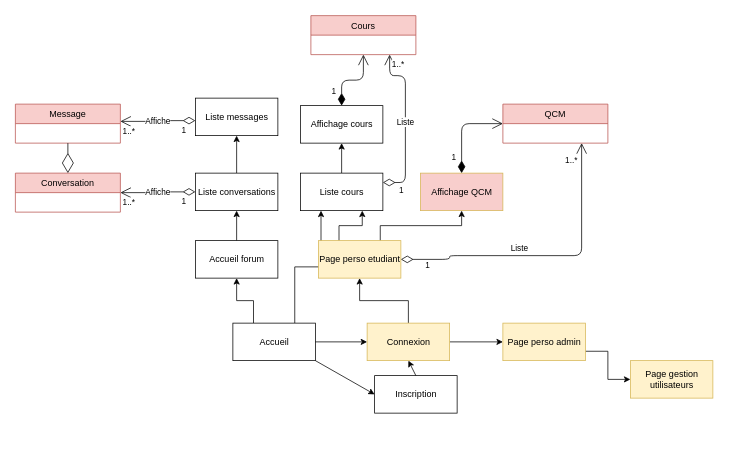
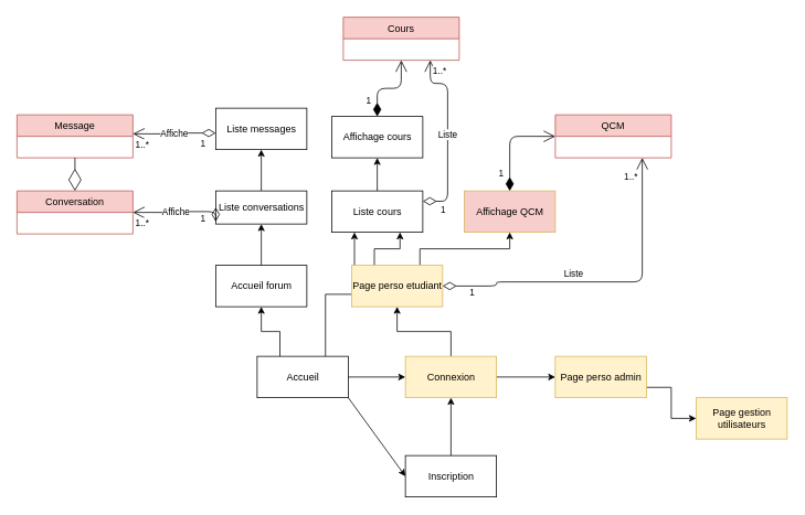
  <mxCell id="0" />
  <mxCell id="1" parent="0" />
  <mxCell id="2" style="edgeStyle=orthogonalEdgeStyle;rounded=0;orthogonalLoop=1;jettySize=auto;html=1;exitX=0.75;exitY=0;exitDx=0;exitDy=0;entryX=0.25;entryY=1;entryDx=0;entryDy=0;" edge="1" parent="1" source="4" target="13"><mxGeometry relative="1" as="geometry" /></mxCell>
  <mxCell id="3" style="edgeStyle=orthogonalEdgeStyle;rounded=0;orthogonalLoop=1;jettySize=auto;html=1;exitX=0.25;exitY=0;exitDx=0;exitDy=0;entryX=0.5;entryY=1;entryDx=0;entryDy=0;" edge="1" parent="1" source="4" target="11"><mxGeometry relative="1" as="geometry" /></mxCell>
  <mxCell id="4" value="Accueil&lt;br&gt;" style="html=1;" parent="1" vertex="1"><mxGeometry x="310" y="430" width="110" height="50" as="geometry" /></mxCell>
  <mxCell id="5" style="edgeStyle=orthogonalEdgeStyle;rounded=0;orthogonalLoop=1;jettySize=auto;html=1;exitX=0.75;exitY=0;exitDx=0;exitDy=0;entryX=0.5;entryY=1;entryDx=0;entryDy=0;" edge="1" parent="1" source="7" target="15"><mxGeometry relative="1" as="geometry" /></mxCell>
  <mxCell id="6" style="edgeStyle=orthogonalEdgeStyle;rounded=0;orthogonalLoop=1;jettySize=auto;html=1;exitX=0.25;exitY=0;exitDx=0;exitDy=0;entryX=0.75;entryY=1;entryDx=0;entryDy=0;" edge="1" parent="1" source="7" target="13"><mxGeometry relative="1" as="geometry" /></mxCell>
  <mxCell id="7" value="Page perso etudiant" style="html=1;fillColor=#fff2cc;strokeColor=#d6b656;" parent="1" vertex="1"><mxGeometry x="424" y="320" width="110" height="50" as="geometry" /></mxCell>
  <mxCell id="8" style="edgeStyle=orthogonalEdgeStyle;rounded=0;orthogonalLoop=1;jettySize=auto;html=1;exitX=1;exitY=0.75;exitDx=0;exitDy=0;entryX=0;entryY=0.5;entryDx=0;entryDy=0;" edge="1" parent="1" source="9" target="19"><mxGeometry relative="1" as="geometry" /></mxCell>
  <mxCell id="9" value="Page perso admin" style="html=1;fillColor=#fff2cc;strokeColor=#d6b656;" parent="1" vertex="1"><mxGeometry x="670" y="430" width="110" height="50" as="geometry" /></mxCell>
  <mxCell id="10" style="edgeStyle=orthogonalEdgeStyle;rounded=0;orthogonalLoop=1;jettySize=auto;html=1;exitX=0.5;exitY=0;exitDx=0;exitDy=0;entryX=0.5;entryY=1;entryDx=0;entryDy=0;" edge="1" parent="1" source="11" target="17"><mxGeometry relative="1" as="geometry" /></mxCell>
  <mxCell id="11" value="Accueil forum" style="html=1;" parent="1" vertex="1"><mxGeometry x="260" y="320" width="110" height="50" as="geometry" /></mxCell>
  <mxCell id="12" style="edgeStyle=orthogonalEdgeStyle;rounded=0;orthogonalLoop=1;jettySize=auto;html=1;exitX=0.5;exitY=0;exitDx=0;exitDy=0;entryX=0.5;entryY=1;entryDx=0;entryDy=0;" edge="1" parent="1" source="13" target="14"><mxGeometry relative="1" as="geometry" /></mxCell>
  <mxCell id="13" value="Liste cours" style="html=1;" parent="1" vertex="1"><mxGeometry x="400" y="230" width="110" height="50" as="geometry" /></mxCell>
  <mxCell id="14" value="Affichage cours" style="html=1;" parent="1" vertex="1"><mxGeometry x="400" y="140" width="110" height="50" as="geometry" /></mxCell>
  <mxCell id="15" value="Affichage QCM" style="html=1;fillColor=#f8cecc;strokeColor=#d6b656;" parent="1" vertex="1"><mxGeometry x="560" y="230" width="110" height="50" as="geometry" /></mxCell>
  <mxCell id="16" style="edgeStyle=orthogonalEdgeStyle;rounded=0;orthogonalLoop=1;jettySize=auto;html=1;exitX=0.5;exitY=0;exitDx=0;exitDy=0;entryX=0.5;entryY=1;entryDx=0;entryDy=0;" edge="1" parent="1" source="17" target="18"><mxGeometry relative="1" as="geometry" /></mxCell>
- <mxCell id="17" value="Liste conversations" style="html=1;" parent="1" vertex="1"><mxGeometry x="260" y="230" width="110" height="50" as="geometry" /></mxCell>
+ <mxCell id="17" value="Liste conversations" style="html=1;" parent="1" vertex="1"><mxGeometry x="260" y="230" width="110" height="40" as="geometry" /></mxCell>
  <mxCell id="18" value="Liste messages" style="html=1;" parent="1" vertex="1"><mxGeometry x="260" y="130" width="110" height="50" as="geometry" /></mxCell>
  <mxCell id="19" value="Page gestion &lt;br&gt;utilisateurs" style="html=1;fillColor=#fff2cc;strokeColor=#d6b656;" parent="1" vertex="1"><mxGeometry x="840" y="480" width="110" height="50" as="geometry" /></mxCell>
- <mxCell id="20" value="Inscription" style="html=1;" vertex="1" parent="1"><mxGeometry x="499" y="500" width="110" height="50" as="geometry" /></mxCell>
+ <mxCell id="20" value="Inscription" style="html=1;" vertex="1" parent="1"><mxGeometry x="489" y="550" width="110" height="50" as="geometry" /></mxCell>
  <mxCell id="21" value="" style="endArrow=classic;html=1;exitX=1;exitY=0.5;exitDx=0;exitDy=0;entryX=0;entryY=0.5;entryDx=0;entryDy=0;" edge="1" parent="1" source="4" target="26"><mxGeometry width="50" height="50" relative="1" as="geometry"><mxPoint x="400" y="380" as="sourcePoint" /><mxPoint x="484" y="455" as="targetPoint" /></mxGeometry></mxCell>
  <mxCell id="22" value="" style="endArrow=classic;html=1;exitX=1;exitY=1;exitDx=0;exitDy=0;entryX=0;entryY=0.5;entryDx=0;entryDy=0;" edge="1" parent="1" source="4" target="20"><mxGeometry width="50" height="50" relative="1" as="geometry"><mxPoint x="430" y="465" as="sourcePoint" /><mxPoint x="494" y="465" as="targetPoint" /></mxGeometry></mxCell>
  <mxCell id="23" value="" style="endArrow=classic;html=1;exitX=0.5;exitY=0;exitDx=0;exitDy=0;entryX=0.5;entryY=1;entryDx=0;entryDy=0;" edge="1" parent="1" source="20" target="26"><mxGeometry width="50" height="50" relative="1" as="geometry"><mxPoint x="430" y="490" as="sourcePoint" /><mxPoint x="544" y="495" as="targetPoint" /></mxGeometry></mxCell>
  <mxCell id="24" style="edgeStyle=orthogonalEdgeStyle;rounded=0;orthogonalLoop=1;jettySize=auto;html=1;exitX=0.5;exitY=0;exitDx=0;exitDy=0;entryX=0.5;entryY=1;entryDx=0;entryDy=0;" edge="1" parent="1" source="26" target="7"><mxGeometry relative="1" as="geometry" /></mxCell>
  <mxCell id="25" style="edgeStyle=orthogonalEdgeStyle;rounded=0;orthogonalLoop=1;jettySize=auto;html=1;exitX=1;exitY=0.5;exitDx=0;exitDy=0;entryX=0;entryY=0.5;entryDx=0;entryDy=0;" edge="1" parent="1" source="26" target="9"><mxGeometry relative="1" as="geometry" /></mxCell>
  <mxCell id="26" value="Connexion" style="html=1;fillColor=#fff2cc;strokeColor=#d6b656;" vertex="1" parent="1"><mxGeometry x="489" y="430" width="110" height="50" as="geometry" /></mxCell>
  <mxCell id="27" value="Message" style="swimlane;fontStyle=0;childLayout=stackLayout;horizontal=1;startSize=26;fillColor=#f8cecc;horizontalStack=0;resizeParent=1;resizeParentMax=0;resizeLast=0;collapsible=1;marginBottom=0;strokeColor=#b85450;" vertex="1" parent="1"><mxGeometry x="20" y="138" width="140" height="52" as="geometry" /></mxCell>
  <mxCell id="28" value="Conversation" style="swimlane;fontStyle=0;childLayout=stackLayout;horizontal=1;startSize=26;fillColor=#f8cecc;horizontalStack=0;resizeParent=1;resizeParentMax=0;resizeLast=0;collapsible=1;marginBottom=0;strokeColor=#b85450;" vertex="1" parent="1"><mxGeometry x="20" y="230" width="140" height="52" as="geometry" /></mxCell>
  <mxCell id="29" value="Cours" style="swimlane;fontStyle=0;childLayout=stackLayout;horizontal=1;startSize=26;fillColor=#f8cecc;horizontalStack=0;resizeParent=1;resizeParentMax=0;resizeLast=0;collapsible=1;marginBottom=0;strokeColor=#b85450;" vertex="1" parent="1"><mxGeometry x="414" y="20" width="140" height="52" as="geometry" /></mxCell>
  <mxCell id="30" value="QCM" style="swimlane;fontStyle=0;childLayout=stackLayout;horizontal=1;startSize=26;fillColor=#f8cecc;horizontalStack=0;resizeParent=1;resizeParentMax=0;resizeLast=0;collapsible=1;marginBottom=0;strokeColor=#b85450;" vertex="1" parent="1"><mxGeometry x="670" y="138" width="140" height="52" as="geometry" /></mxCell>
  <mxCell id="31" value="Affiche" style="endArrow=open;html=1;endSize=12;startArrow=diamondThin;startSize=14;startFill=0;edgeStyle=orthogonalEdgeStyle;exitX=0;exitY=0.5;exitDx=0;exitDy=0;entryX=1;entryY=0.5;entryDx=0;entryDy=0;" edge="1" parent="1" source="17" target="28"><mxGeometry relative="1" as="geometry"><mxPoint x="110" y="410" as="sourcePoint" /><mxPoint x="270" y="410" as="targetPoint" /><Array as="points"><mxPoint x="210" y="255" /></Array></mxGeometry></mxCell>
  <mxCell id="32" value="1" style="edgeLabel;resizable=0;html=1;align=left;verticalAlign=top;" connectable="0" vertex="1" parent="31"><mxGeometry x="-1" relative="1" as="geometry"><mxPoint x="-20" as="offset" /></mxGeometry></mxCell>
  <mxCell id="33" value="1..*" style="edgeLabel;resizable=0;html=1;align=right;verticalAlign=top;" connectable="0" vertex="1" parent="31"><mxGeometry x="1" relative="1" as="geometry"><mxPoint x="19.83" as="offset" /></mxGeometry></mxCell>
  <mxCell id="34" value="Affiche" style="endArrow=open;html=1;endSize=12;startArrow=diamondThin;startSize=14;startFill=0;edgeStyle=orthogonalEdgeStyle;exitX=0;exitY=0.5;exitDx=0;exitDy=0;entryX=1;entryY=0.5;entryDx=0;entryDy=0;" edge="1" parent="1"><mxGeometry relative="1" as="geometry"><mxPoint x="260" y="160" as="sourcePoint" /><mxPoint x="160" y="161" as="targetPoint" /><Array as="points"><mxPoint x="210" y="160" /></Array></mxGeometry></mxCell>
  <mxCell id="35" value="1" style="edgeLabel;resizable=0;html=1;align=left;verticalAlign=top;" connectable="0" vertex="1" parent="34"><mxGeometry x="-1" relative="1" as="geometry"><mxPoint x="-20" as="offset" /></mxGeometry></mxCell>
  <mxCell id="36" value="1..*" style="edgeLabel;resizable=0;html=1;align=right;verticalAlign=top;" connectable="0" vertex="1" parent="34"><mxGeometry x="1" relative="1" as="geometry"><mxPoint x="19.83" as="offset" /></mxGeometry></mxCell>
  <mxCell id="37" value="" style="endArrow=diamondThin;endFill=0;endSize=24;html=1;entryX=0.5;entryY=0;entryDx=0;entryDy=0;exitX=0.5;exitY=1;exitDx=0;exitDy=0;" edge="1" parent="1" source="27" target="28"><mxGeometry width="160" relative="1" as="geometry"><mxPoint x="-20" y="360" as="sourcePoint" /><mxPoint x="140" y="360" as="targetPoint" /></mxGeometry></mxCell>
  <mxCell id="38" value="Liste" style="endArrow=open;html=1;endSize=12;startArrow=diamondThin;startSize=14;startFill=0;edgeStyle=orthogonalEdgeStyle;exitX=1;exitY=0.25;exitDx=0;exitDy=0;entryX=0.75;entryY=1;entryDx=0;entryDy=0;" edge="1" parent="1" source="13" target="29"><mxGeometry relative="1" as="geometry"><mxPoint x="720" y="72" as="sourcePoint" /><mxPoint x="620" y="73" as="targetPoint" /><Array as="points"><mxPoint x="540" y="243" /><mxPoint x="540" y="100" /><mxPoint x="519" y="100" /></Array></mxGeometry></mxCell>
  <mxCell id="39" value="1" style="edgeLabel;resizable=0;html=1;align=left;verticalAlign=top;" connectable="0" vertex="1" parent="38"><mxGeometry x="-1" relative="1" as="geometry"><mxPoint x="20" y="-2.5" as="offset" /></mxGeometry></mxCell>
  <mxCell id="40" value="1..*" style="edgeLabel;resizable=0;html=1;align=right;verticalAlign=top;" connectable="0" vertex="1" parent="38"><mxGeometry x="1" relative="1" as="geometry"><mxPoint x="19.83" as="offset" /></mxGeometry></mxCell>
  <mxCell id="41" value="1" style="endArrow=open;html=1;endSize=12;startArrow=diamondThin;startSize=14;startFill=1;edgeStyle=orthogonalEdgeStyle;align=left;verticalAlign=bottom;entryX=0.5;entryY=1;entryDx=0;entryDy=0;exitX=0.5;exitY=0;exitDx=0;exitDy=0;" edge="1" parent="1" source="14" target="29"><mxGeometry x="-0.794" y="15" relative="1" as="geometry"><mxPoint x="210" y="100" as="sourcePoint" /><mxPoint x="370" y="100" as="targetPoint" /><mxPoint as="offset" /></mxGeometry></mxCell>
  <mxCell id="42" value="1" style="endArrow=open;html=1;endSize=12;startArrow=diamondThin;startSize=14;startFill=1;edgeStyle=orthogonalEdgeStyle;align=left;verticalAlign=bottom;entryX=0;entryY=0.5;entryDx=0;entryDy=0;exitX=0.5;exitY=0;exitDx=0;exitDy=0;" edge="1" parent="1" source="15" target="30"><mxGeometry x="-0.794" y="15" relative="1" as="geometry"><mxPoint x="465" y="150" as="sourcePoint" /><mxPoint x="494" y="82" as="targetPoint" /><mxPoint as="offset" /></mxGeometry></mxCell>
  <mxCell id="43" value="Liste" style="endArrow=open;html=1;endSize=12;startArrow=diamondThin;startSize=14;startFill=0;edgeStyle=orthogonalEdgeStyle;exitX=1;exitY=0.5;exitDx=0;exitDy=0;entryX=0.75;entryY=1;entryDx=0;entryDy=0;" edge="1" parent="1" source="7" target="30"><mxGeometry x="-0.178" y="10" relative="1" as="geometry"><mxPoint x="270" y="265" as="sourcePoint" /><mxPoint x="170" y="266" as="targetPoint" /><Array as="points"><mxPoint x="599" y="340" /><mxPoint x="775" y="340" /></Array><mxPoint as="offset" /></mxGeometry></mxCell>
  <mxCell id="44" value="1" style="edgeLabel;resizable=0;html=1;align=left;verticalAlign=top;" connectable="0" vertex="1" parent="43"><mxGeometry x="-1" relative="1" as="geometry"><mxPoint x="31" y="-5" as="offset" /></mxGeometry></mxCell>
  <mxCell id="45" value="1..*" style="edgeLabel;resizable=0;html=1;align=right;verticalAlign=top;" connectable="0" vertex="1" parent="43"><mxGeometry x="1" relative="1" as="geometry"><mxPoint x="-5" y="9.83" as="offset" /></mxGeometry></mxCell>
